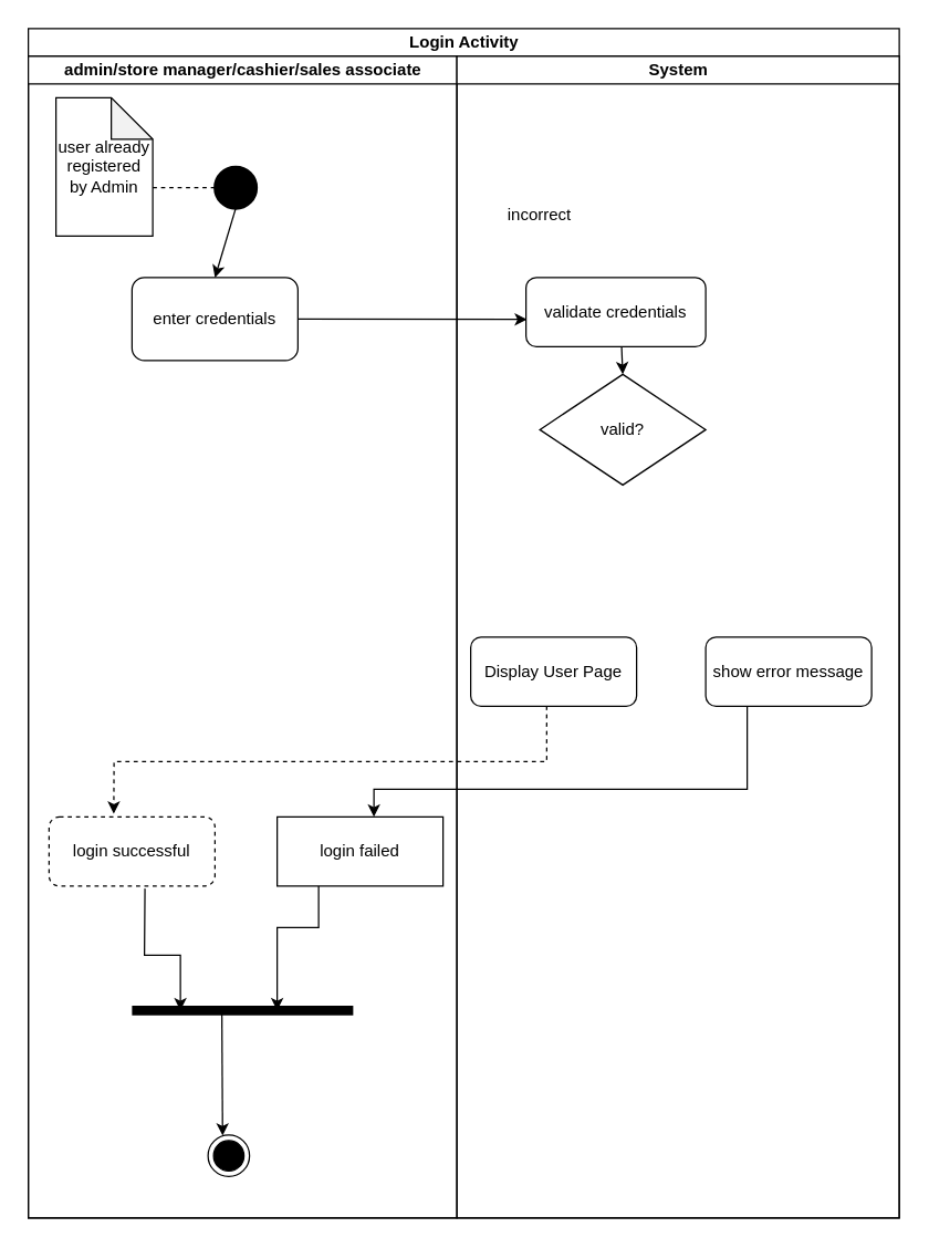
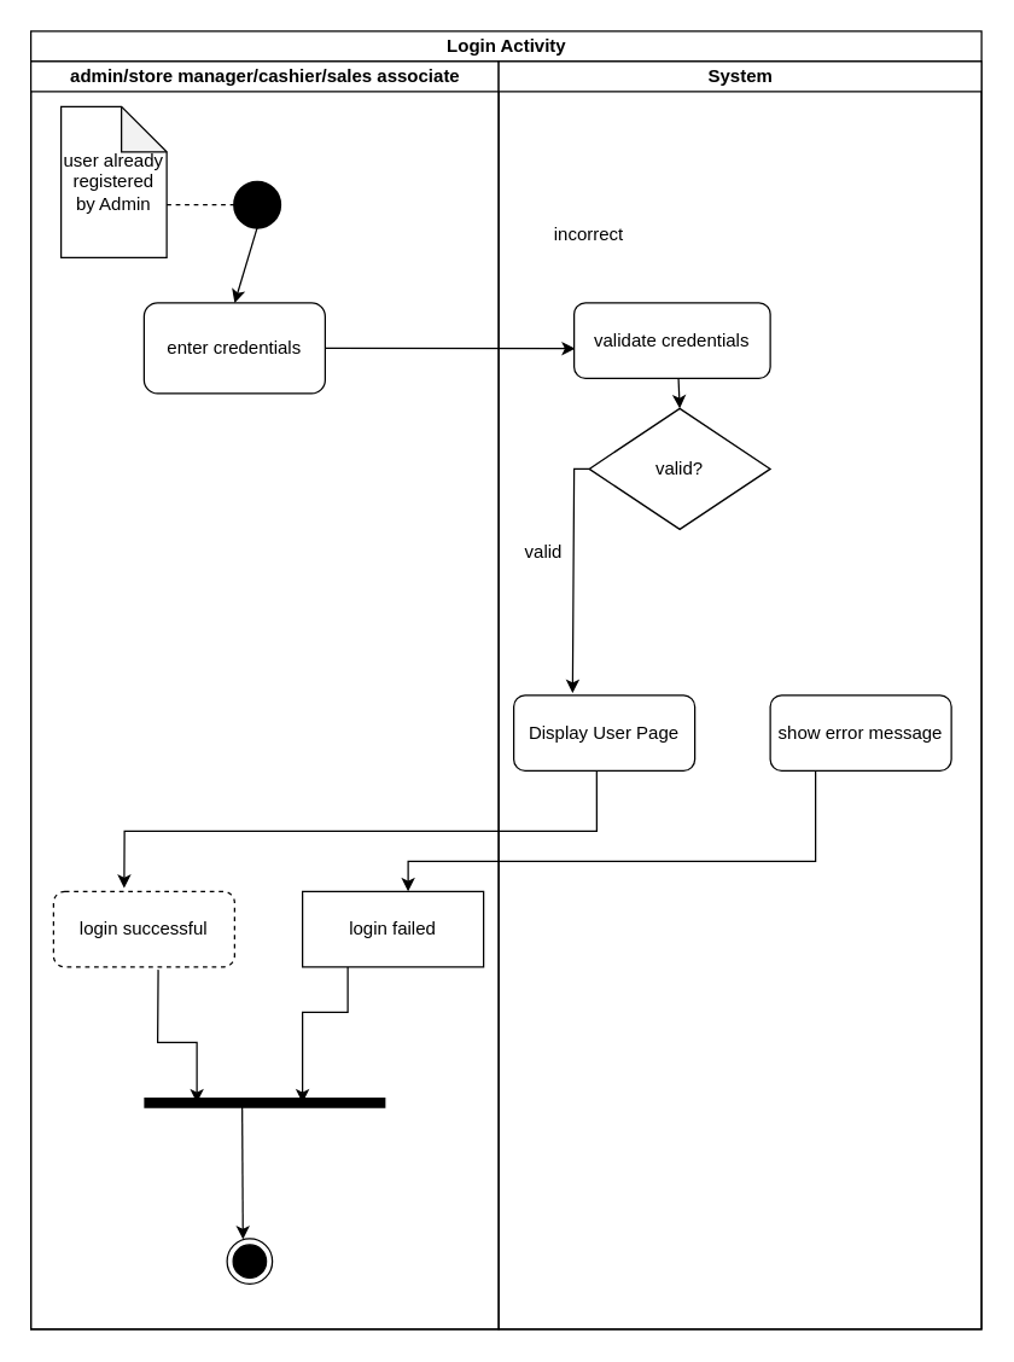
  <mxCell id="0" />
  <mxCell id="1" parent="0" />
  <mxCell id="2" value="Login Activity" style="swimlane;childLayout=stackLayout;resizeParent=1;resizeParentMax=0;startSize=20;html=1;" parent="1" vertex="1"><mxGeometry x="20" y="20" width="630" height="860" as="geometry" /></mxCell>
  <mxCell id="3" value="admin/store manager/cashier/sales associate" style="swimlane;startSize=20;html=1;" parent="2" vertex="1"><mxGeometry y="20" width="310" height="840" as="geometry" /></mxCell>
  <mxCell id="4" value="" style="strokeWidth=2;html=1;shape=mxgraph.flowchart.start_2;whiteSpace=wrap;fillColor=#000000;" parent="3" vertex="1"><mxGeometry x="135" y="80" width="30" height="30" as="geometry" /></mxCell>
  <mxCell id="5" value="user already registered by Admin" style="shape=note;whiteSpace=wrap;html=1;backgroundOutline=1;darkOpacity=0.05;" parent="3" vertex="1"><mxGeometry x="20" y="30" width="70" height="100" as="geometry" /></mxCell>
  <mxCell id="6" value="" style="endArrow=none;dashed=1;html=1;rounded=0;exitX=0;exitY=0;exitDx=70;exitDy=65;exitPerimeter=0;entryX=0;entryY=0.5;entryDx=0;entryDy=0;entryPerimeter=0;" parent="3" source="5" target="4" edge="1"><mxGeometry width="50" height="50" relative="1" as="geometry"><mxPoint x="400" y="280" as="sourcePoint" /><mxPoint x="450" y="230" as="targetPoint" /></mxGeometry></mxCell>
  <mxCell id="7" value="enter credentials" style="rounded=1;whiteSpace=wrap;html=1;" parent="3" vertex="1"><mxGeometry x="75" y="160" width="120" height="60" as="geometry" /></mxCell>
  <mxCell id="8" value="" style="endArrow=classic;html=1;rounded=0;exitX=0.5;exitY=1;exitDx=0;exitDy=0;exitPerimeter=0;entryX=0.5;entryY=0;entryDx=0;entryDy=0;" parent="3" source="4" target="7" edge="1"><mxGeometry width="50" height="50" relative="1" as="geometry"><mxPoint x="400" y="270" as="sourcePoint" /><mxPoint x="450" y="220" as="targetPoint" /></mxGeometry></mxCell>
  <mxCell id="9" value="login successful" style="rounded=1;whiteSpace=wrap;html=1;dashed=1;" vertex="1" parent="3"><mxGeometry x="15" y="550" width="120" height="50" as="geometry" /></mxCell>
  <mxCell id="10" value="login failed" style="whiteSpace=wrap;html=1;rounded=0;" vertex="1" parent="3"><mxGeometry x="180" y="550" width="120" height="50" as="geometry" /></mxCell>
  <mxCell id="11" value="" style="endArrow=none;html=1;rounded=0;strokeWidth=7;" edge="1" parent="3"><mxGeometry relative="1" as="geometry"><mxPoint x="75" y="690" as="sourcePoint" /><mxPoint x="235" y="690" as="targetPoint" /></mxGeometry></mxCell>
  <mxCell id="12" value="" style="ellipse;html=1;shape=endState;fillColor=#000000;strokeColor=#000000;" parent="3" vertex="1"><mxGeometry x="130" y="780" width="30" height="30" as="geometry" /></mxCell>
  <mxCell id="13" value="" style="endArrow=classic;html=1;rounded=0;exitX=1;exitY=0.5;exitDx=0;exitDy=0;entryX=0.006;entryY=0.605;entryDx=0;entryDy=0;entryPerimeter=0;" parent="2" source="7" target="20" edge="1"><mxGeometry width="50" height="50" relative="1" as="geometry"><mxPoint x="390" y="320" as="sourcePoint" /><mxPoint x="350" y="220" as="targetPoint" /></mxGeometry></mxCell>
  <mxCell id="14" value="System" style="swimlane;startSize=20;html=1;" parent="2" vertex="1"><mxGeometry x="310" y="20" width="320" height="840" as="geometry" /></mxCell>
  <mxCell id="15" value="valid?" style="rhombus;whiteSpace=wrap;html=1;" parent="14" vertex="1"><mxGeometry x="60" y="230" width="120" height="80" as="geometry" /></mxCell>
  <mxCell id="16" value="incorrect" style="text;html=1;align=center;verticalAlign=middle;whiteSpace=wrap;rounded=0;" parent="14" vertex="1"><mxGeometry x="30" y="100" width="60" height="30" as="geometry" /></mxCell>
+ <mxCell id="17" value="" style="endArrow=classic;html=1;rounded=0;exitX=0;exitY=0.5;exitDx=0;exitDy=0;entryX=0.325;entryY=-0.03;entryDx=0;entryDy=0;entryPerimeter=0;" parent="14" source="15" target="19" edge="1"><mxGeometry width="50" height="50" relative="1" as="geometry"><mxPoint x="30" y="280" as="sourcePoint" /><mxPoint x="80" y="400" as="targetPoint" /><Array as="points"><mxPoint x="50" y="270" /></Array></mxGeometry></mxCell>
+ <mxCell id="18" value="valid" style="text;html=1;align=center;verticalAlign=middle;whiteSpace=wrap;rounded=0;" parent="14" vertex="1"><mxGeometry y="310" width="60" height="30" as="geometry" /></mxCell>
  <mxCell id="19" value="Display User Page" style="rounded=1;whiteSpace=wrap;html=1;" parent="14" vertex="1"><mxGeometry x="10" y="420" width="120" height="50" as="geometry" /></mxCell>
  <mxCell id="20" value="validate credentials" style="rounded=1;whiteSpace=wrap;html=1;" vertex="1" parent="14"><mxGeometry x="50" y="160" width="130" height="50" as="geometry" /></mxCell>
  <mxCell id="21" value="show error message" style="rounded=1;whiteSpace=wrap;html=1;" vertex="1" parent="14"><mxGeometry x="180" y="420" width="120" height="50" as="geometry" /></mxCell>
  <mxCell id="22" value="" style="endArrow=classic;html=1;rounded=0;exitX=0.532;exitY=1.011;exitDx=0;exitDy=0;entryX=0.5;entryY=0;entryDx=0;entryDy=0;exitPerimeter=0;" edge="1" parent="14" source="20" target="15"><mxGeometry width="50" height="50" relative="1" as="geometry"><mxPoint x="-80" y="320" as="sourcePoint" /><mxPoint x="-30" y="270" as="targetPoint" /></mxGeometry></mxCell>
- <mxCell id="23" value="" style="endArrow=classic;html=1;rounded=0;exitX=0.458;exitY=0.996;exitDx=0;exitDy=0;entryX=0.39;entryY=-0.044;entryDx=0;entryDy=0;exitPerimeter=0;entryPerimeter=0;dashed=1;" parent="2" source="19" target="9" edge="1"><mxGeometry width="50" height="50" relative="1" as="geometry"><mxPoint x="320" y="690" as="sourcePoint" /><mxPoint x="370" y="640" as="targetPoint" /><Array as="points"><mxPoint x="375" y="530" /><mxPoint x="62" y="530" /></Array></mxGeometry></mxCell>
+ <mxCell id="23" value="" style="endArrow=classic;html=1;rounded=0;exitX=0.458;exitY=0.996;exitDx=0;exitDy=0;entryX=0.39;entryY=-0.044;entryDx=0;entryDy=0;exitPerimeter=0;entryPerimeter=0;" parent="2" source="19" target="9" edge="1"><mxGeometry width="50" height="50" relative="1" as="geometry"><mxPoint x="320" y="690" as="sourcePoint" /><mxPoint x="370" y="640" as="targetPoint" /><Array as="points"><mxPoint x="375" y="530" /><mxPoint x="62" y="530" /></Array></mxGeometry></mxCell>
  <mxCell id="24" value="" style="endArrow=classic;html=1;rounded=0;exitX=0.25;exitY=1;exitDx=0;exitDy=0;" edge="1" parent="2" source="21"><mxGeometry width="50" height="50" relative="1" as="geometry"><mxPoint x="200" y="600" as="sourcePoint" /><mxPoint x="250" y="570" as="targetPoint" /><Array as="points"><mxPoint x="520" y="550" /><mxPoint x="250" y="550" /></Array></mxGeometry></mxCell>
  <mxCell id="25" value="" style="endArrow=classic;html=1;rounded=0;exitX=0.578;exitY=1.036;exitDx=0;exitDy=0;exitPerimeter=0;" edge="1" parent="1" source="9"><mxGeometry width="50" height="50" relative="1" as="geometry"><mxPoint x="280" y="630" as="sourcePoint" /><mxPoint x="130" y="730" as="targetPoint" /><Array as="points"><mxPoint x="104" y="690" /><mxPoint x="130" y="690" /></Array></mxGeometry></mxCell>
  <mxCell id="26" value="" style="endArrow=classic;html=1;rounded=0;exitX=0.25;exitY=1;exitDx=0;exitDy=0;" edge="1" parent="1" source="10"><mxGeometry width="50" height="50" relative="1" as="geometry"><mxPoint x="210" y="670" as="sourcePoint" /><mxPoint x="200" y="730" as="targetPoint" /><Array as="points"><mxPoint x="230" y="670" /><mxPoint x="200" y="670" /></Array></mxGeometry></mxCell>
  <mxCell id="27" value="" style="endArrow=classic;html=1;rounded=0;entryX=0.351;entryY=0.016;entryDx=0;entryDy=0;entryPerimeter=0;" edge="1" parent="1" target="12"><mxGeometry width="50" height="50" relative="1" as="geometry"><mxPoint x="160" y="730" as="sourcePoint" /><mxPoint x="260" y="780" as="targetPoint" /></mxGeometry></mxCell>
